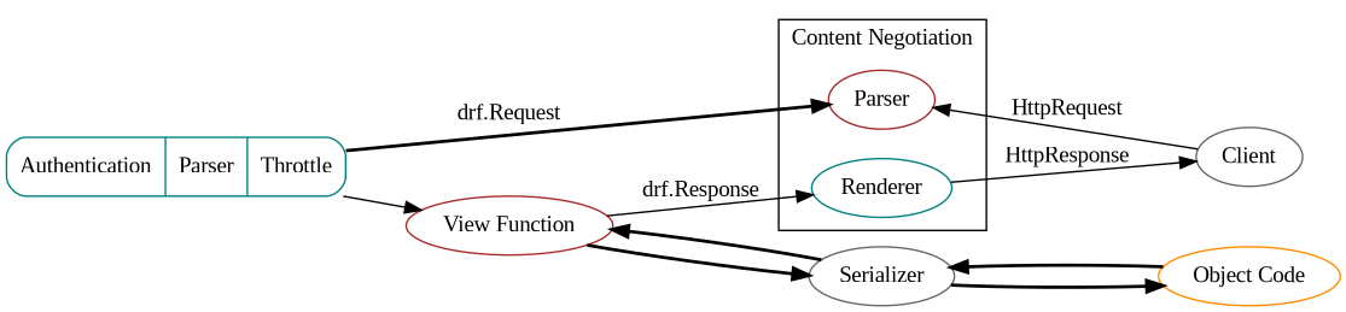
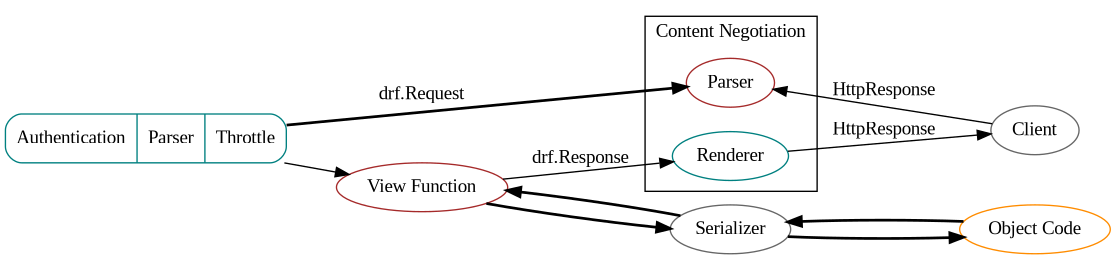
  digraph {
    fontname="Liberation Serif"
    rankdir=LR
    node [color=brown fontname="Liberation Serif"]
    edge [fontname="Liberation Serif" style=bold]
    Parser
    Renderer [color=teal]
    Client [color=gray40]
    n4 [color=teal label="{<f0> Authentication | <f1> Parser | <f2> Throttle}" shape=Mrecord]
    "View Function"
    Serializer [color=gray40]
    "Object Code" [color=darkorange]
    subgraph cluster_1 {
      label="Content Negotiation"
      Parser
      Renderer
    }
    Renderer -> Client [label=HttpResponse style=solid]
-   Client -> Parser [label=HttpRequest style=solid]
+   Client -> Parser [label=HttpResponse style=solid]
    n4 -> Parser [label="drf.Request"]
    n4 -> "View Function" [style=solid]
    "View Function" -> Renderer [label="drf.Response" style=solid]
    "View Function" -> Serializer
    Serializer -> "View Function"
    Serializer -> "Object Code"
    "Object Code" -> Serializer
  }
